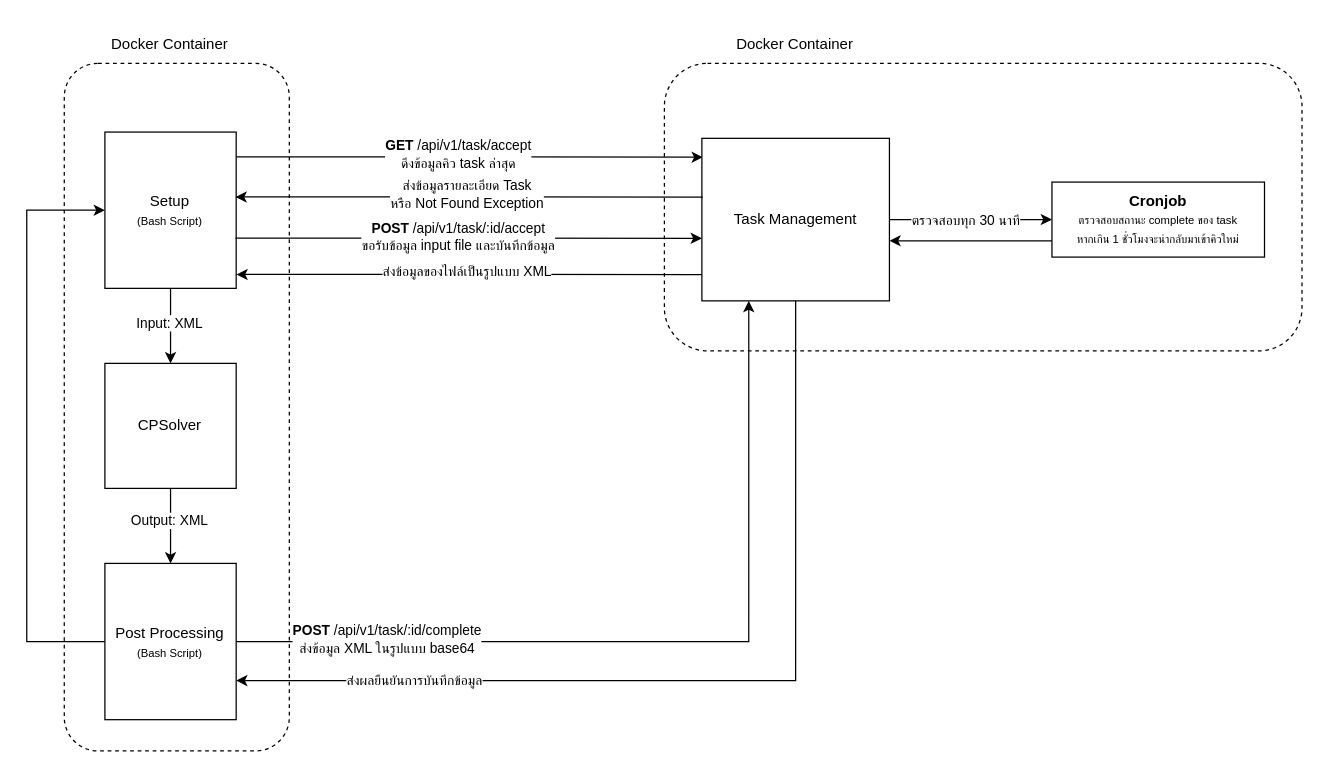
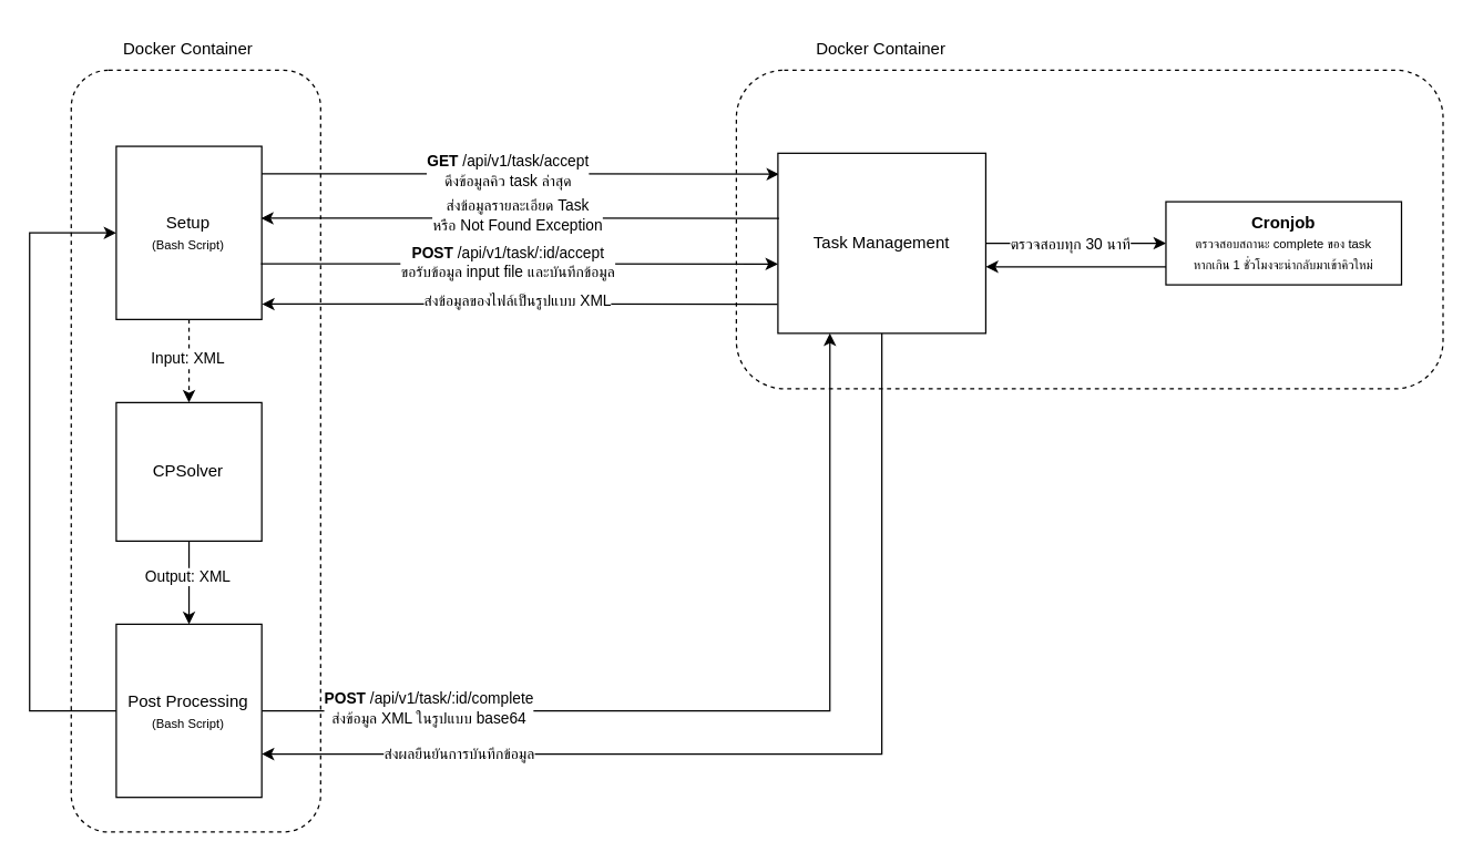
  <mxCell id="0" />
  <mxCell id="1" parent="0" />
  <mxCell id="2" value="" style="rounded=1;whiteSpace=wrap;html=1;fillColor=none;dashed=1;" vertex="1" parent="1"><mxGeometry x="50.91" y="50" width="180" height="550" as="geometry" /></mxCell>
  <mxCell id="3" style="edgeStyle=orthogonalEdgeStyle;rounded=0;orthogonalLoop=1;jettySize=auto;html=1;exitX=0.993;exitY=0.159;exitDx=0;exitDy=0;exitPerimeter=0;entryX=0.005;entryY=0.116;entryDx=0;entryDy=0;entryPerimeter=0;" parent="1" edge="1" target="12" source="7"><mxGeometry relative="1" as="geometry"><mxPoint x="555.91" y="125" as="targetPoint" /><mxPoint x="193.41" y="125" as="sourcePoint" /></mxGeometry></mxCell>
  <mxCell id="4" value="&lt;b&gt;GET&lt;/b&gt; /api/v1/task/accept&lt;br&gt;ดึงข้อมูลคิว task ล่าสุด" style="edgeLabel;html=1;align=center;verticalAlign=middle;resizable=0;points=[];" parent="3" vertex="1" connectable="0"><mxGeometry x="-0.055" y="3" relative="1" as="geometry"><mxPoint x="1" y="1" as="offset" /></mxGeometry></mxCell>
- <mxCell id="5" style="edgeStyle=orthogonalEdgeStyle;rounded=0;orthogonalLoop=1;jettySize=auto;html=1;exitX=0.5;exitY=1;exitDx=0;exitDy=0;entryX=0.5;entryY=0;entryDx=0;entryDy=0;" parent="1" source="7" target="19" edge="1"><mxGeometry relative="1" as="geometry" /></mxCell>
+ <mxCell id="5" style="edgeStyle=orthogonalEdgeStyle;rounded=0;orthogonalLoop=1;jettySize=auto;html=1;exitX=0.5;exitY=1;exitDx=0;exitDy=0;entryX=0.5;entryY=0;entryDx=0;entryDy=0;dashed=1;" parent="1" source="7" target="19" edge="1"><mxGeometry relative="1" as="geometry" /></mxCell>
  <mxCell id="6" value="Input: XML" style="edgeLabel;html=1;align=center;verticalAlign=middle;resizable=0;points=[];" parent="5" vertex="1" connectable="0"><mxGeometry x="-0.116" y="-1" relative="1" as="geometry"><mxPoint as="offset" /></mxGeometry></mxCell>
  <mxCell id="7" value="Setup&lt;br&gt;&lt;font style=&quot;font-size: 9px;&quot;&gt;(Bash Script)&lt;/font&gt;" style="text;html=1;strokeColor=default;fillColor=default;align=center;verticalAlign=middle;whiteSpace=wrap;rounded=0;" parent="1" vertex="1"><mxGeometry x="83.41" y="105" width="105" height="125" as="geometry" /></mxCell>
  <mxCell id="8" value="" style="edgeStyle=orthogonalEdgeStyle;rounded=0;orthogonalLoop=1;jettySize=auto;html=1;" parent="1" source="12" target="26" edge="1"><mxGeometry relative="1" as="geometry" /></mxCell>
  <mxCell id="9" value="ตรวจสอบทุก 30 นาที" style="edgeLabel;html=1;align=center;verticalAlign=middle;resizable=0;points=[];" parent="8" vertex="1" connectable="0"><mxGeometry x="-0.204" y="-2" relative="1" as="geometry"><mxPoint x="9" y="-2" as="offset" /></mxGeometry></mxCell>
  <mxCell id="10" style="edgeStyle=orthogonalEdgeStyle;rounded=0;orthogonalLoop=1;jettySize=auto;html=1;exitX=0.5;exitY=1;exitDx=0;exitDy=0;entryX=1;entryY=0.75;entryDx=0;entryDy=0;" parent="1" source="12" target="25" edge="1"><mxGeometry relative="1" as="geometry" /></mxCell>
  <mxCell id="11" value="ส่งผลยืนยันการบันทึกข้อมูล" style="edgeLabel;html=1;align=center;verticalAlign=middle;resizable=0;points=[];" parent="10" vertex="1" connectable="0"><mxGeometry x="0.621" relative="1" as="geometry"><mxPoint as="offset" /></mxGeometry></mxCell>
  <mxCell id="12" value="Task Management" style="text;html=1;align=center;verticalAlign=middle;whiteSpace=wrap;rounded=0;fillColor=default;strokeColor=default;" parent="1" vertex="1"><mxGeometry x="560.91" y="110" width="150" height="130" as="geometry" /></mxCell>
  <mxCell id="13" value="" style="endArrow=classic;html=1;rounded=0;entryX=0.995;entryY=0.415;entryDx=0;entryDy=0;entryPerimeter=0;exitX=0.005;exitY=0.361;exitDx=0;exitDy=0;exitPerimeter=0;" parent="1" edge="1" target="7" source="12"><mxGeometry width="50" height="50" relative="1" as="geometry"><mxPoint x="551.91" y="157" as="sourcePoint" /><mxPoint x="190.91" y="157" as="targetPoint" /></mxGeometry></mxCell>
  <mxCell id="14" value="ส่งข้อมูลรายละเอียด Task&lt;br&gt;หรือ Not Found Exception" style="edgeLabel;html=1;align=center;verticalAlign=middle;resizable=0;points=[];" parent="13" vertex="1" connectable="0"><mxGeometry x="0.011" y="-3" relative="1" as="geometry"><mxPoint y="1" as="offset" /></mxGeometry></mxCell>
  <mxCell id="15" value="" style="endArrow=classic;html=1;rounded=0;exitX=0.995;exitY=0.678;exitDx=0;exitDy=0;exitPerimeter=0;" parent="1" edge="1" source="7"><mxGeometry width="50" height="50" relative="1" as="geometry"><mxPoint x="190.91" y="190" as="sourcePoint" /><mxPoint x="560.91" y="190" as="targetPoint" /></mxGeometry></mxCell>
  <mxCell id="16" value="&lt;b&gt;POST&lt;/b&gt; /api/v1/task/:id/accept&lt;br&gt;ขอรับข้อมูล input file และบันทึกข้อมูล" style="edgeLabel;html=1;align=center;verticalAlign=middle;resizable=0;points=[];" parent="15" vertex="1" connectable="0"><mxGeometry x="-0.28" y="1" relative="1" as="geometry"><mxPoint x="44" as="offset" /></mxGeometry></mxCell>
  <mxCell id="17" style="edgeStyle=orthogonalEdgeStyle;rounded=0;orthogonalLoop=1;jettySize=auto;html=1;exitX=0.5;exitY=1;exitDx=0;exitDy=0;entryX=0.5;entryY=0;entryDx=0;entryDy=0;" parent="1" source="19" target="25" edge="1"><mxGeometry relative="1" as="geometry" /></mxCell>
  <mxCell id="18" value="Output: XML" style="edgeLabel;html=1;align=center;verticalAlign=middle;resizable=0;points=[];" parent="17" vertex="1" connectable="0"><mxGeometry x="-0.167" y="-1" relative="1" as="geometry"><mxPoint as="offset" /></mxGeometry></mxCell>
  <mxCell id="19" value="CPSolver" style="text;html=1;strokeColor=default;fillColor=default;align=center;verticalAlign=middle;whiteSpace=wrap;rounded=0;" parent="1" vertex="1"><mxGeometry x="83.41" y="290" width="105" height="100" as="geometry" /></mxCell>
  <mxCell id="20" value="" style="endArrow=classic;html=1;rounded=0;entryX=1.002;entryY=0.911;entryDx=0;entryDy=0;entryPerimeter=0;exitX=-0.002;exitY=0.838;exitDx=0;exitDy=0;exitPerimeter=0;" parent="1" edge="1" target="7" source="12"><mxGeometry width="50" height="50" relative="1" as="geometry"><mxPoint x="551.91" y="219" as="sourcePoint" /><mxPoint x="190.91" y="219" as="targetPoint" /></mxGeometry></mxCell>
  <mxCell id="21" value="ส่งข้อมูลของไฟล์เป็นรูปแบบ XML" style="edgeLabel;html=1;align=center;verticalAlign=middle;resizable=0;points=[];" parent="20" vertex="1" connectable="0"><mxGeometry x="0.011" y="-3" relative="1" as="geometry"><mxPoint y="1" as="offset" /></mxGeometry></mxCell>
  <mxCell id="22" style="edgeStyle=orthogonalEdgeStyle;rounded=0;orthogonalLoop=1;jettySize=auto;html=1;exitX=1;exitY=0.5;exitDx=0;exitDy=0;entryX=0.25;entryY=1;entryDx=0;entryDy=0;" parent="1" source="25" target="12" edge="1"><mxGeometry relative="1" as="geometry" /></mxCell>
  <mxCell id="23" value="&lt;b&gt;POST&lt;/b&gt; /api/v1/task/:id/complete&lt;br&gt;ส่งข้อมูล XML ในรูปแบบ base64" style="edgeLabel;html=1;align=center;verticalAlign=middle;resizable=0;points=[];" parent="22" vertex="1" connectable="0"><mxGeometry x="-0.647" y="2" relative="1" as="geometry"><mxPoint as="offset" /></mxGeometry></mxCell>
  <mxCell id="24" style="edgeStyle=orthogonalEdgeStyle;rounded=0;orthogonalLoop=1;jettySize=auto;html=1;exitX=0;exitY=0.5;exitDx=0;exitDy=0;entryX=0;entryY=0.5;entryDx=0;entryDy=0;" parent="1" source="25" target="7" edge="1"><mxGeometry relative="1" as="geometry"><Array as="points"><mxPoint x="20.91" y="513" /><mxPoint x="20.91" y="168" /></Array></mxGeometry></mxCell>
  <mxCell id="25" value="Post Processing&lt;br&gt;&lt;font style=&quot;font-size: 9px;&quot;&gt;(Bash Script)&lt;/font&gt;" style="text;html=1;strokeColor=default;fillColor=default;align=center;verticalAlign=middle;whiteSpace=wrap;rounded=0;" parent="1" vertex="1"><mxGeometry x="83.41" y="450" width="105" height="125" as="geometry" /></mxCell>
  <mxCell id="26" value="&lt;b&gt;Cronjob&lt;/b&gt;&lt;br&gt;&lt;font style=&quot;font-size: 9px;&quot;&gt;ตรวจสอบสถานะ complete ของ task&lt;br&gt;หากเกิน 1 ชั่วโมงจะนำกลับมาเข้าคิวใหม่&lt;/font&gt;" style="whiteSpace=wrap;html=1;gradientColor=none;rounded=0;" parent="1" vertex="1"><mxGeometry x="840.91" y="145" width="170" height="60" as="geometry" /></mxCell>
  <mxCell id="27" value="" style="edgeStyle=orthogonalEdgeStyle;rounded=0;orthogonalLoop=1;jettySize=auto;html=1;" parent="1" edge="1"><mxGeometry relative="1" as="geometry"><mxPoint x="840.91" y="192" as="sourcePoint" /><mxPoint x="710.91" y="192" as="targetPoint" /></mxGeometry></mxCell>
  <mxCell id="28" value="Docker Container" style="text;html=1;strokeColor=none;fillColor=none;align=center;verticalAlign=middle;whiteSpace=wrap;rounded=0;" parent="1" vertex="1"><mxGeometry x="83.41" y="20" width="105" height="30" as="geometry" /></mxCell>
  <mxCell id="29" value="" style="rounded=1;whiteSpace=wrap;html=1;fillColor=none;dashed=1;" vertex="1" parent="1"><mxGeometry x="530.91" y="50" width="510" height="230" as="geometry" /></mxCell>
  <mxCell id="30" value="Docker Container" style="text;html=1;strokeColor=none;fillColor=none;align=center;verticalAlign=middle;whiteSpace=wrap;rounded=0;" vertex="1" parent="1"><mxGeometry x="583.41" y="20" width="105" height="30" as="geometry" /></mxCell>
